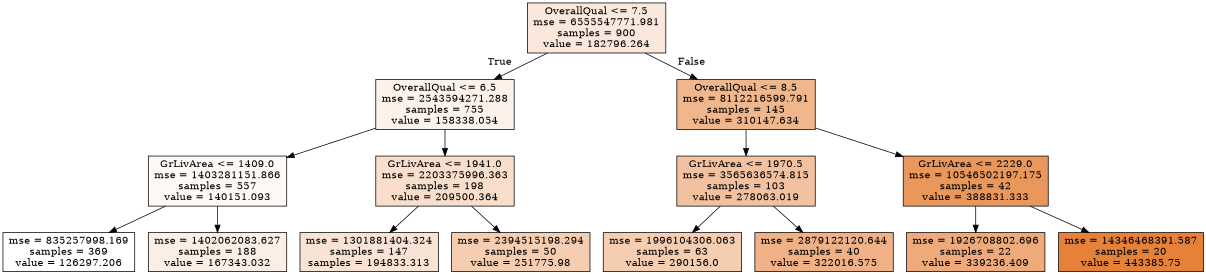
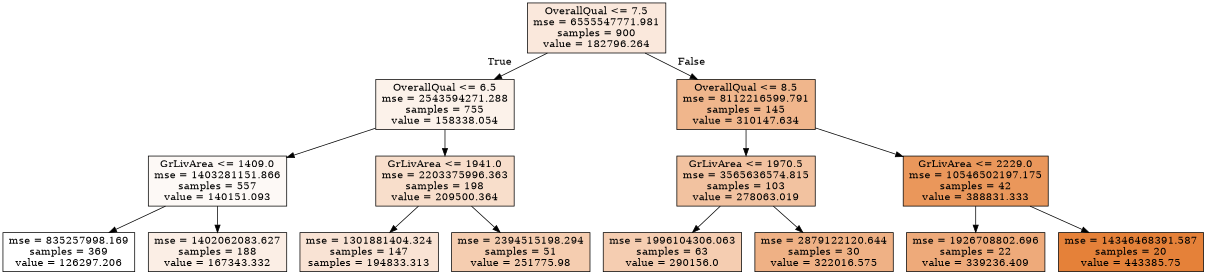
  digraph {
    node [color=black shape=box style=filled]
    n1 [fillcolor="#e581392d" label="OverallQual <= 7.5\nmse = 6555547771.981\nsamples = 900\nvalue = 182796.264"]
    n2 [fillcolor="#e581391a" label="OverallQual <= 6.5\nmse = 2543594271.288\nsamples = 755\nvalue = 158338.054"]
    n3 [fillcolor="#e5813994" label="OverallQual <= 8.5\nmse = 8112216599.791\nsamples = 145\nvalue = 310147.634"]
    n4 [fillcolor="#e581390b" label="GrLivArea <= 1409.0\nmse = 1403281151.866\nsamples = 557\nvalue = 140151.093"]
    n5 [fillcolor="#e5813943" label="GrLivArea <= 1941.0\nmse = 2203375996.363\nsamples = 198\nvalue = 209500.364"]
    n6 [fillcolor="#e581397a" label="GrLivArea <= 1970.5\nmse = 3565636574.815\nsamples = 103\nvalue = 278063.019"]
    n7 [fillcolor="#e58139d3" label="GrLivArea <= 2229.0\nmse = 10546502197.175\nsamples = 42\nvalue = 388831.333"]
    n8 [fillcolor="#e5813900" label="mse = 835257998.169\nsamples = 369\nvalue = 126297.206"]
-   n9 [fillcolor="#e5813921" label="mse = 1402062083.627\nsamples = 188\nvalue = 167343.032"]
+   n9 [fillcolor="#e5813921" label="mse = 1402062083.627\nsamples = 188\nvalue = 167343.332"]
    n10 [fillcolor="#e5813937" label="mse = 1301881404.324\nsamples = 147\nsamples = 194833.313"]
-   n11 [fillcolor="#e5813965" label="mse = 2394515198.294\nsamples = 50\nvalue = 251775.98"]
+   n11 [fillcolor="#e5813965" label="mse = 2394515198.294\nsamples = 51\nvalue = 251775.98"]
    n12 [fillcolor="#e5813964" label="mse = 1996104306.063\nsamples = 63\nvalue = 290156.0"]
-   n13 [fillcolor="#e581399d" label="mse = 2879122120.644\nsamples = 40\nvalue = 322016.575"]
+   n13 [fillcolor="#e581399d" label="mse = 2879122120.644\nsamples = 30\nvalue = 322016.575"]
    n14 [fillcolor="#e58139ab" label="mse = 1926708802.696\nsamples = 22\nvalue = 339236.409"]
    n15 [fillcolor="#e58139ff" label="mse = 14346468391.587\nsamples = 20\nvalue = 443385.75"]
    n1 -> n2 [headlabel=True labelangle=45 labeldistance=2.5]
    n1 -> n3 [headlabel=False labelangle=-45 labeldistance=2.5]
    n2 -> n4
    n2 -> n5
    n3 -> n6
    n3 -> n7
    n4 -> n8
    n4 -> n9
    n5 -> n10
    n5 -> n11
    n6 -> n12
    n6 -> n13
    n7 -> n14
    n7 -> n15
  }
